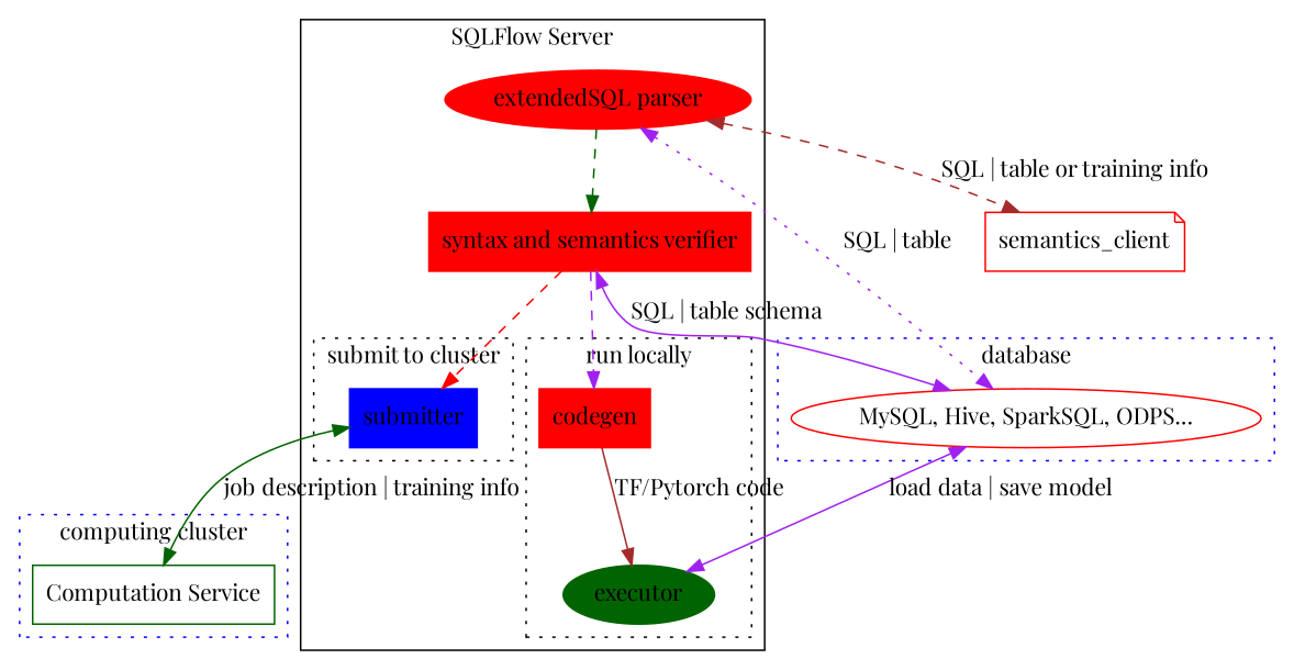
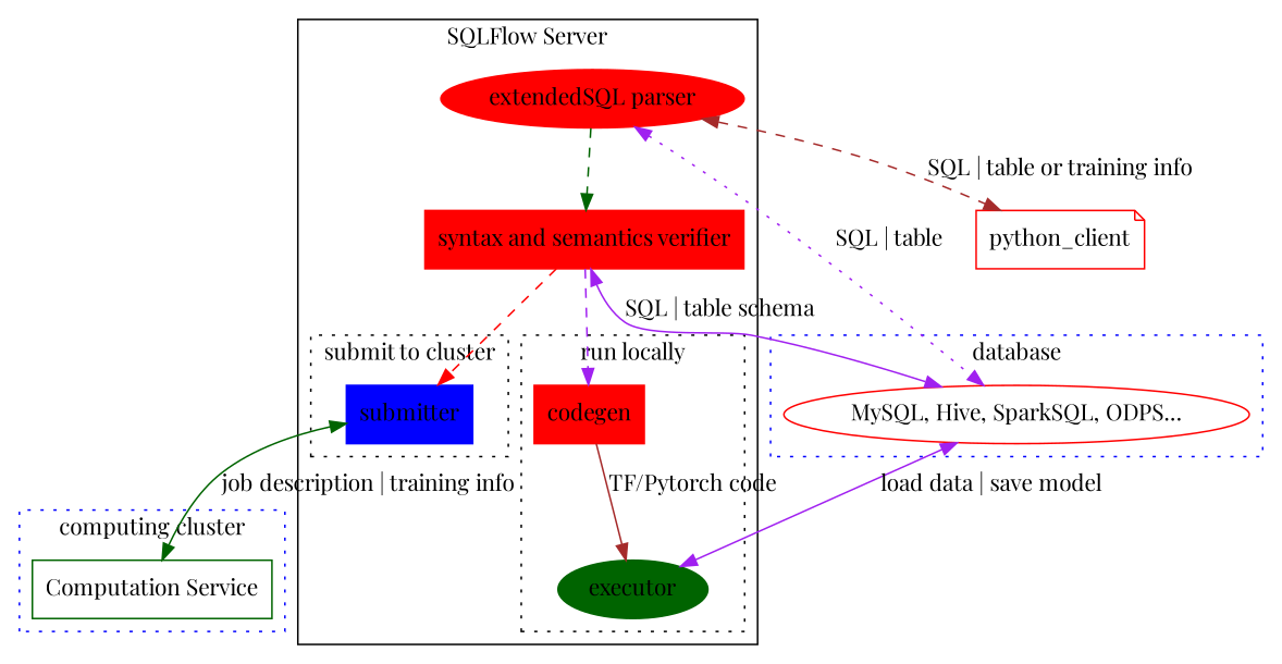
  digraph {
    compound=true
    fontname="Playfair Display"
    node [color=red fontname="Playfair Display" shape=box style=filled]
    edge [color=purple fontname="Playfair Display" style=solid dir=both]
    codegen
    executor [color=darkgreen shape=ellipse]
    submitter [color=blue]
    n4 [label="extendedSQL parser" shape=ellipse]
    n5 [label="syntax and semantics verifier"]
    n6 [label="MySQL, Hive, SparkSQL, ODPS..." shape=ellipse style=""]
    n7 [color=darkgreen label="Computation Service" style=""]
-   python_client [shape=note label=semantics_client style=""]
+   python_client [shape=note style=""]
    subgraph cluster_1 {
      label="SQLFlow Server"
      n4
      n5
      subgraph cluster_2 {
        label="run locally"
        style=dotted
        codegen
        executor
      }
      subgraph cluster_3 {
        label="submit to cluster"
        style=dotted
        submitter
      }
    }
    subgraph cluster_4 {
      color=blue
      label=database
      style=dotted
      n6
    }
    subgraph cluster_5 {
      color=blue
      label="computing cluster"
      style=dotted
      n7
    }
    codegen -> executor [color=brown label="TF/Pytorch code" dir=""]
    submitter -> n7 [color=darkgreen label="job description | training info"]
    n4 -> n5 [color=darkgreen style=dashed dir=""]
    n4 -> n6 [label="SQL | table" style=dotted]
    n4 -> python_client [color=brown label="SQL | table or training info" style=dashed]
    n5 -> codegen [style=dashed dir=""]
    n5 -> submitter [color=red style=dashed dir=""]
    n5 -> n6 [label="SQL | table schema"]
    n6 -> executor [label="load data | save model"]
  }
